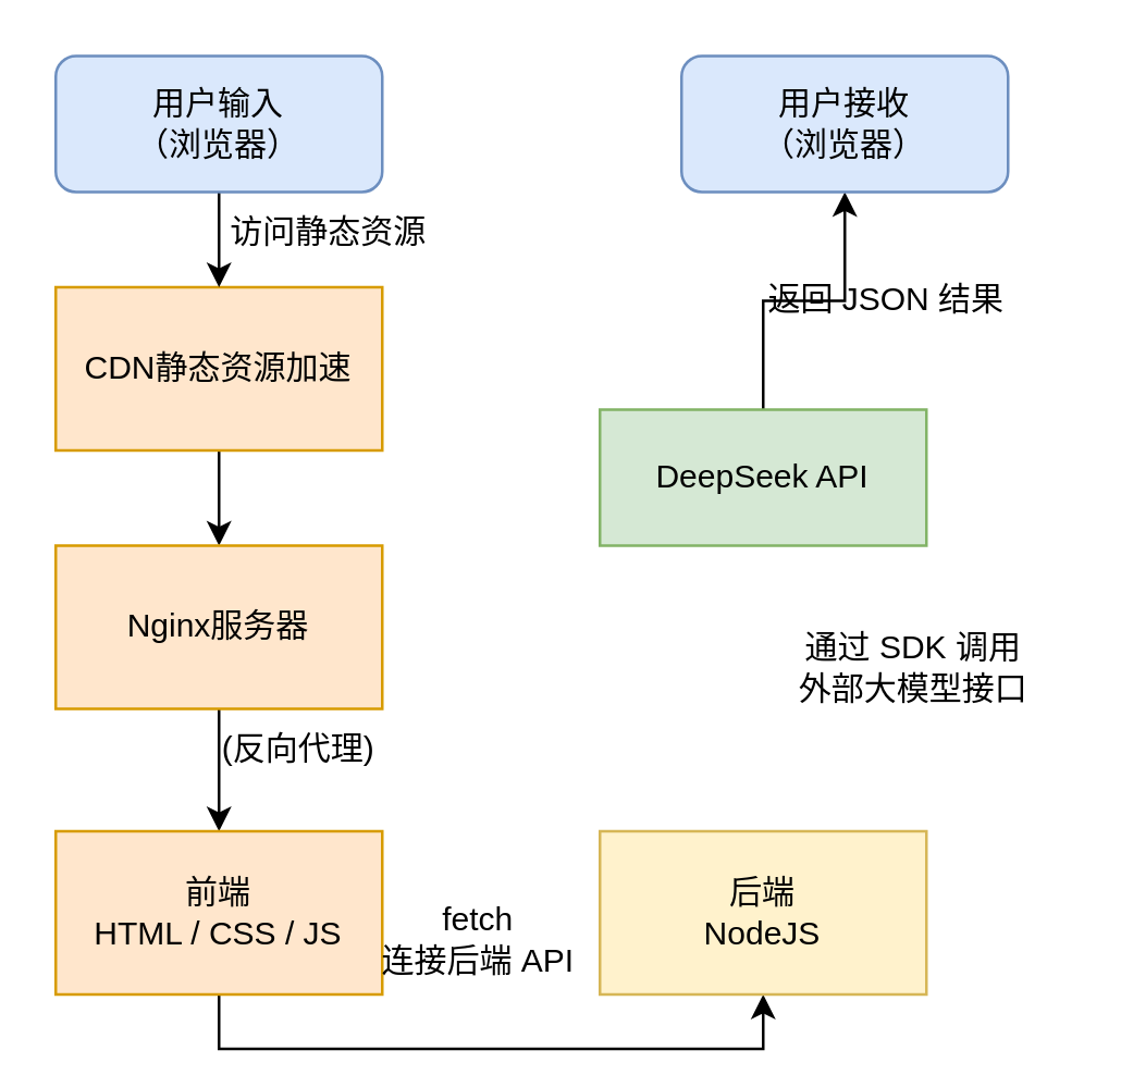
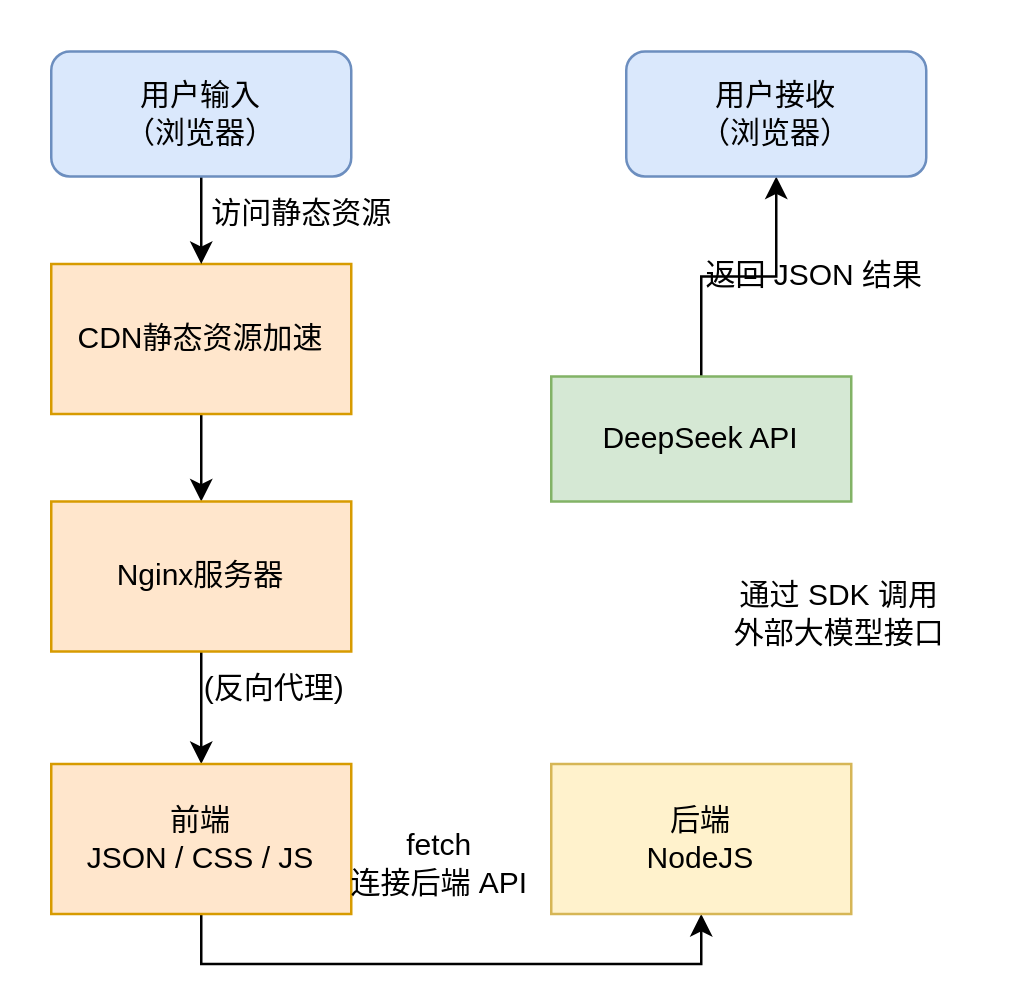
  <mxCell id="0" />
  <mxCell id="1" parent="0" />
  <mxCell id="2" style="edgeStyle=orthogonalEdgeStyle;rounded=0;orthogonalLoop=1;jettySize=auto;html=1;exitX=0.5;exitY=1;exitDx=0;exitDy=0;entryX=0.5;entryY=0;entryDx=0;entryDy=0;" edge="1" parent="1" source="3" target="5"><mxGeometry relative="1" as="geometry" /></mxCell>
  <mxCell id="3" value="CDN静态资源加速" style="rounded=0;whiteSpace=wrap;html=1;fillColor=#ffe6cc;strokeColor=#d79b00;" vertex="1" parent="1"><mxGeometry x="20" y="105" width="120" height="60" as="geometry" /></mxCell>
  <mxCell id="4" style="edgeStyle=orthogonalEdgeStyle;rounded=0;orthogonalLoop=1;jettySize=auto;html=1;exitX=0.5;exitY=1;exitDx=0;exitDy=0;" edge="1" parent="1" source="5" target="7"><mxGeometry relative="1" as="geometry" /></mxCell>
  <mxCell id="5" value="Nginx服务器" style="rounded=0;whiteSpace=wrap;html=1;fillColor=#ffe6cc;strokeColor=#d79b00;" vertex="1" parent="1"><mxGeometry x="20" y="200" width="120" height="60" as="geometry" /></mxCell>
  <mxCell id="6" style="edgeStyle=orthogonalEdgeStyle;rounded=0;orthogonalLoop=1;jettySize=auto;html=1;exitX=0.5;exitY=1;exitDx=0;exitDy=0;entryX=0.5;entryY=1;entryDx=0;entryDy=0;" edge="1" parent="1" source="7" target="8"><mxGeometry relative="1" as="geometry" /></mxCell>
- <mxCell id="7" value="前端&lt;div&gt;HTML / CSS / JS&lt;/div&gt;" style="rounded=0;whiteSpace=wrap;html=1;fillColor=#ffe6cc;strokeColor=#d79b00;" vertex="1" parent="1"><mxGeometry x="20" y="305" width="120" height="60" as="geometry" /></mxCell>
+ <mxCell id="7" value="前端&lt;div&gt;JSON / CSS / JS&lt;/div&gt;" style="rounded=0;whiteSpace=wrap;html=1;fillColor=#ffe6cc;strokeColor=#d79b00;" vertex="1" parent="1"><mxGeometry x="20" y="305" width="120" height="60" as="geometry" /></mxCell>
  <mxCell id="8" value="后端&lt;div&gt;NodeJS&lt;/div&gt;" style="rounded=0;whiteSpace=wrap;html=1;fillColor=#fff2cc;strokeColor=#d6b656;" vertex="1" parent="1"><mxGeometry x="220" y="305" width="120" height="60" as="geometry" /></mxCell>
  <mxCell id="9" style="edgeStyle=orthogonalEdgeStyle;rounded=0;orthogonalLoop=1;jettySize=auto;html=1;exitX=0.5;exitY=0;exitDx=0;exitDy=0;" edge="1" parent="1" source="10" target="17"><mxGeometry relative="1" as="geometry" /></mxCell>
  <mxCell id="10" value="DeepSeek API" style="rounded=0;whiteSpace=wrap;html=1;fillColor=#d5e8d4;strokeColor=#82b366;" vertex="1" parent="1"><mxGeometry x="220" y="150" width="120" height="50" as="geometry" /></mxCell>
  <mxCell id="11" value="(反向代理)" style="text;html=1;align=center;verticalAlign=middle;resizable=0;points=[];autosize=1;strokeColor=none;fillColor=none;" vertex="1" parent="1"><mxGeometry x="69" y="260" width="80" height="30" as="geometry" /></mxCell>
  <mxCell id="12" value="fetch&lt;div&gt;连接后端 API&lt;/div&gt;" style="text;html=1;align=center;verticalAlign=middle;resizable=0;points=[];autosize=1;strokeColor=none;fillColor=none;" vertex="1" parent="1"><mxGeometry x="130" y="325" width="90" height="40" as="geometry" /></mxCell>
  <mxCell id="13" value="通过 SDK 调用&lt;br&gt;外部大模型接口" style="text;html=1;align=center;verticalAlign=middle;resizable=0;points=[];autosize=1;strokeColor=none;fillColor=none;" vertex="1" parent="1"><mxGeometry x="280" y="225" width="110" height="40" as="geometry" /></mxCell>
  <mxCell id="14" style="edgeStyle=orthogonalEdgeStyle;rounded=0;orthogonalLoop=1;jettySize=auto;html=1;exitX=0.5;exitY=1;exitDx=0;exitDy=0;entryX=0.5;entryY=0;entryDx=0;entryDy=0;" edge="1" parent="1" source="15" target="3"><mxGeometry relative="1" as="geometry" /></mxCell>
  <mxCell id="15" value="用户输入&lt;div&gt;（浏览器）&lt;/div&gt;" style="rounded=1;whiteSpace=wrap;html=1;fillColor=#dae8fc;strokeColor=#6c8ebf;" vertex="1" parent="1"><mxGeometry x="20" y="20" width="120" height="50" as="geometry" /></mxCell>
  <mxCell id="16" value="访问静态资源" style="text;html=1;align=center;verticalAlign=middle;resizable=0;points=[];autosize=1;strokeColor=none;fillColor=none;" vertex="1" parent="1"><mxGeometry x="70" y="70" width="100" height="30" as="geometry" /></mxCell>
  <mxCell id="17" value="用户接收&lt;div&gt;（浏览器）&lt;/div&gt;" style="rounded=1;whiteSpace=wrap;html=1;fillColor=#dae8fc;strokeColor=#6c8ebf;" vertex="1" parent="1"><mxGeometry x="250" y="20" width="120" height="50" as="geometry" /></mxCell>
  <mxCell id="18" value="返回 JSON 结果" style="text;html=1;align=center;verticalAlign=middle;resizable=0;points=[];autosize=1;strokeColor=none;fillColor=none;" vertex="1" parent="1"><mxGeometry x="270" y="95" width="110" height="30" as="geometry" /></mxCell>
